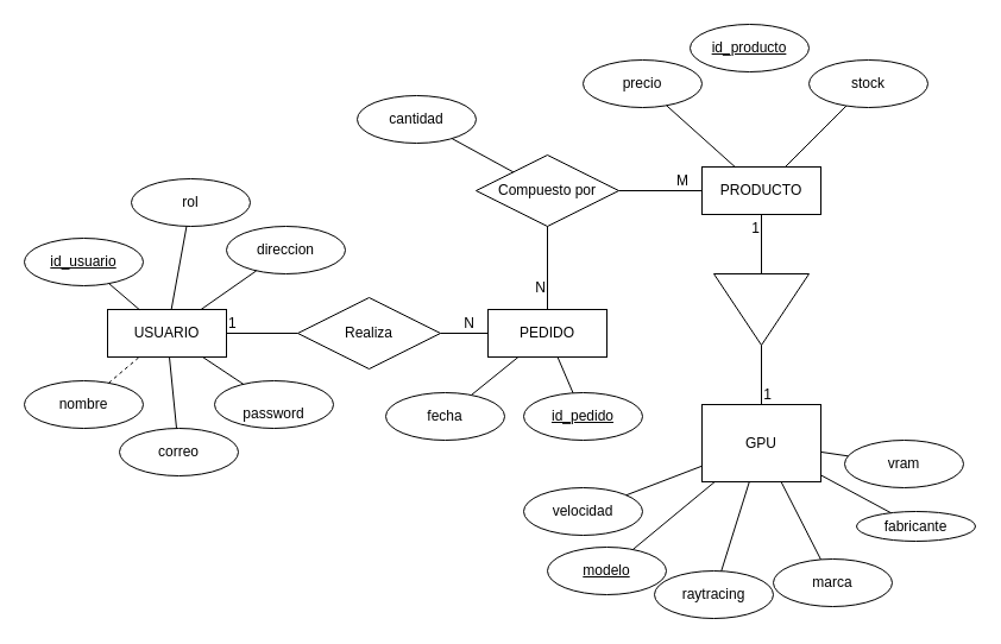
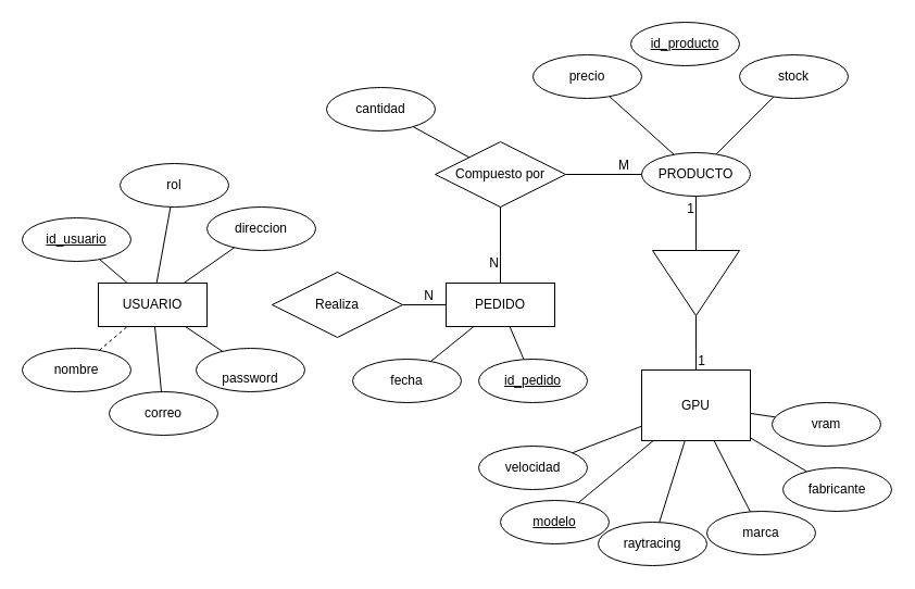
  <mxCell id="0" />
  <mxCell id="1" parent="0" />
  <mxCell id="2" value="USUARIO" style="whiteSpace=wrap;html=1;align=center;" parent="1" vertex="1"><mxGeometry x="90" y="260" width="100" height="40" as="geometry" /></mxCell>
  <mxCell id="3" value="nombre" style="ellipse;whiteSpace=wrap;html=1;align=center;" parent="1" vertex="1"><mxGeometry x="20" y="320" width="100" height="40" as="geometry" /></mxCell>
  <mxCell id="4" value="Compuesto por" style="shape=rhombus;perimeter=rhombusPerimeter;whiteSpace=wrap;html=1;align=center;" parent="1" vertex="1"><mxGeometry x="400" y="130" width="120" height="60" as="geometry" /></mxCell>
  <mxCell id="5" value="id_usuario" style="ellipse;whiteSpace=wrap;html=1;align=center;fontStyle=4;" parent="1" vertex="1"><mxGeometry x="20" y="200" width="100" height="40" as="geometry" /></mxCell>
  <mxCell id="6" value="id_producto" style="ellipse;whiteSpace=wrap;html=1;align=center;fontStyle=4;" parent="1" vertex="1"><mxGeometry x="580" y="20" width="100" height="40" as="geometry" /></mxCell>
  <mxCell id="7" value="PEDIDO" style="whiteSpace=wrap;html=1;align=center;" parent="1" vertex="1"><mxGeometry x="410" y="260" width="100" height="40" as="geometry" /></mxCell>
  <mxCell id="8" value="Realiza" style="shape=rhombus;perimeter=rhombusPerimeter;whiteSpace=wrap;html=1;align=center;" parent="1" vertex="1"><mxGeometry x="250" y="250" width="120" height="60" as="geometry" /></mxCell>
- <mxCell id="9" value="PRODUCTO" style="whiteSpace=wrap;html=1;align=center;" parent="1" vertex="1"><mxGeometry x="590" y="140" width="100" height="40" as="geometry" /></mxCell>
+ <mxCell id="9" value="PRODUCTO" style="ellipse;whiteSpace=wrap;html=1;align=center;" parent="1" vertex="1"><mxGeometry x="590" y="140" width="100" height="40" as="geometry" /></mxCell>
  <mxCell id="10" value="id_pedido" style="ellipse;whiteSpace=wrap;html=1;align=center;fontStyle=4;" parent="1" vertex="1"><mxGeometry x="440" y="330" width="100" height="40" as="geometry" /></mxCell>
  <mxCell id="11" value="&lt;div&gt;&lt;br&gt;&lt;/div&gt;&lt;div&gt;password&lt;br&gt;&lt;/div&gt;" style="ellipse;whiteSpace=wrap;html=1;align=center;" parent="1" vertex="1"><mxGeometry x="180" y="320" width="100" height="40" as="geometry" /></mxCell>
  <mxCell id="12" value="stock" style="ellipse;whiteSpace=wrap;html=1;align=center;" parent="1" vertex="1"><mxGeometry x="680" y="50" width="100" height="40" as="geometry" /></mxCell>
  <mxCell id="13" value="rol" style="ellipse;whiteSpace=wrap;html=1;align=center;" parent="1" vertex="1"><mxGeometry x="110" y="150" width="100" height="40" as="geometry" /></mxCell>
  <mxCell id="14" value="precio" style="ellipse;whiteSpace=wrap;html=1;align=center;" parent="1" vertex="1"><mxGeometry x="490" y="50" width="100" height="40" as="geometry" /></mxCell>
  <mxCell id="15" value="" style="endArrow=none;html=1;rounded=0;" parent="1" source="9" target="12" edge="1"><mxGeometry relative="1" as="geometry"><mxPoint x="870" y="251" as="sourcePoint" /><mxPoint x="914" y="234" as="targetPoint" /></mxGeometry></mxCell>
  <mxCell id="16" value="" style="endArrow=none;html=1;rounded=0;" parent="1" source="14" target="9" edge="1"><mxGeometry relative="1" as="geometry"><mxPoint x="890" y="271" as="sourcePoint" /><mxPoint x="934" y="254" as="targetPoint" /></mxGeometry></mxCell>
  <mxCell id="17" value="" style="endArrow=none;html=1;rounded=0;" parent="1" source="7" target="10" edge="1"><mxGeometry relative="1" as="geometry"><mxPoint x="900" y="281" as="sourcePoint" /><mxPoint x="944" y="264" as="targetPoint" /></mxGeometry></mxCell>
  <mxCell id="18" value="" style="endArrow=none;html=1;rounded=0;" parent="1" source="13" target="2" edge="1"><mxGeometry relative="1" as="geometry"><mxPoint x="930" y="311" as="sourcePoint" /><mxPoint x="974" y="294" as="targetPoint" /></mxGeometry></mxCell>
  <mxCell id="19" value="" style="endArrow=none;html=1;rounded=0;" parent="1" source="2" target="5" edge="1"><mxGeometry relative="1" as="geometry"><mxPoint x="940" y="321" as="sourcePoint" /><mxPoint x="984" y="304" as="targetPoint" /></mxGeometry></mxCell>
  <mxCell id="20" value="" style="endArrow=none;html=1;rounded=0;" parent="1" source="2" target="11" edge="1"><mxGeometry relative="1" as="geometry"><mxPoint x="206" y="317" as="sourcePoint" /><mxPoint x="250" y="300" as="targetPoint" /></mxGeometry></mxCell>
  <mxCell id="21" value="" style="endArrow=none;html=1;rounded=0;dashed=1;" parent="1" source="3" target="2" edge="1"><mxGeometry relative="1" as="geometry"><mxPoint x="76" y="420" as="sourcePoint" /><mxPoint x="120" y="403" as="targetPoint" /></mxGeometry></mxCell>
- <mxCell id="22" value="" style="endArrow=none;html=1;rounded=0;" parent="1" source="2" target="8" edge="1"><mxGeometry relative="1" as="geometry"><mxPoint x="260" y="340" as="sourcePoint" /><mxPoint x="420" y="340" as="targetPoint" /></mxGeometry></mxCell>
- <mxCell id="23" value="1" style="resizable=0;html=1;whiteSpace=wrap;align=left;verticalAlign=bottom;" parent="22" connectable="0" vertex="1"><mxGeometry x="-1" relative="1" as="geometry" /></mxCell>
- <mxCell id="24" value="" style="resizable=0;html=1;whiteSpace=wrap;align=right;verticalAlign=bottom;" parent="22" connectable="0" vertex="1"><mxGeometry x="1" relative="1" as="geometry" /></mxCell>
  <mxCell id="25" value="" style="endArrow=none;html=1;rounded=0;" parent="1" source="8" target="7" edge="1"><mxGeometry relative="1" as="geometry"><mxPoint x="364" y="300" as="sourcePoint" /><mxPoint x="424" y="300" as="targetPoint" /></mxGeometry></mxCell>
  <mxCell id="26" value="" style="resizable=0;html=1;whiteSpace=wrap;align=left;verticalAlign=bottom;" parent="25" connectable="0" vertex="1"><mxGeometry x="-1" relative="1" as="geometry" /></mxCell>
  <mxCell id="27" value="N" style="resizable=0;html=1;whiteSpace=wrap;align=right;verticalAlign=bottom;" parent="25" connectable="0" vertex="1"><mxGeometry x="1" relative="1" as="geometry"><mxPoint x="-10" as="offset" /></mxGeometry></mxCell>
  <mxCell id="28" value="" style="endArrow=none;html=1;rounded=0;" parent="1" source="4" target="7" edge="1"><mxGeometry relative="1" as="geometry"><mxPoint x="720" y="491" as="sourcePoint" /><mxPoint x="720" y="420" as="targetPoint" /></mxGeometry></mxCell>
  <mxCell id="29" value="" style="resizable=0;html=1;whiteSpace=wrap;align=left;verticalAlign=bottom;" parent="28" connectable="0" vertex="1"><mxGeometry x="-1" relative="1" as="geometry" /></mxCell>
  <mxCell id="30" value="N" style="resizable=0;html=1;whiteSpace=wrap;align=right;verticalAlign=bottom;" parent="28" connectable="0" vertex="1"><mxGeometry x="1" relative="1" as="geometry"><mxPoint y="-10" as="offset" /></mxGeometry></mxCell>
  <mxCell id="31" value="" style="triangle;whiteSpace=wrap;html=1;rotation=90;textDirection=vertical-rl;" parent="1" vertex="1"><mxGeometry x="610" y="220" width="60" height="80" as="geometry" /></mxCell>
  <mxCell id="32" value="" style="endArrow=none;html=1;rounded=0;" parent="1" source="33" target="7" edge="1"><mxGeometry relative="1" as="geometry"><mxPoint x="320" y="130" as="sourcePoint" /><mxPoint x="430" y="140" as="targetPoint" /></mxGeometry></mxCell>
  <mxCell id="33" value="fecha" style="ellipse;whiteSpace=wrap;html=1;align=center;" parent="1" vertex="1"><mxGeometry x="324" y="330" width="100" height="40" as="geometry" /></mxCell>
  <mxCell id="34" value="cantidad" style="ellipse;whiteSpace=wrap;html=1;align=center;" parent="1" vertex="1"><mxGeometry x="300" y="80" width="100" height="40" as="geometry" /></mxCell>
  <mxCell id="35" value="" style="endArrow=none;html=1;rounded=0;" parent="1" source="34" target="4" edge="1"><mxGeometry relative="1" as="geometry"><mxPoint x="355" y="168" as="sourcePoint" /><mxPoint x="426" y="182" as="targetPoint" /></mxGeometry></mxCell>
  <mxCell id="36" value="" style="endArrow=none;html=1;rounded=0;" parent="1" source="4" target="9" edge="1"><mxGeometry relative="1" as="geometry"><mxPoint x="470" y="230" as="sourcePoint" /><mxPoint x="470" y="270" as="targetPoint" /></mxGeometry></mxCell>
  <mxCell id="37" value="" style="resizable=0;html=1;whiteSpace=wrap;align=left;verticalAlign=bottom;" parent="36" connectable="0" vertex="1"><mxGeometry x="-1" relative="1" as="geometry" /></mxCell>
  <mxCell id="38" value="M" style="resizable=0;html=1;whiteSpace=wrap;align=right;verticalAlign=bottom;" parent="36" connectable="0" vertex="1"><mxGeometry x="1" relative="1" as="geometry"><mxPoint x="-10" as="offset" /></mxGeometry></mxCell>
  <mxCell id="39" value="correo" style="ellipse;whiteSpace=wrap;html=1;align=center;" parent="1" vertex="1"><mxGeometry x="100" y="360" width="100" height="40" as="geometry" /></mxCell>
  <mxCell id="40" value="" style="endArrow=none;html=1;rounded=0;" parent="1" source="2" target="39" edge="1"><mxGeometry relative="1" as="geometry"><mxPoint x="163" y="310" as="sourcePoint" /><mxPoint x="177" y="331" as="targetPoint" /></mxGeometry></mxCell>
  <mxCell id="41" value="modelo" style="ellipse;whiteSpace=wrap;html=1;align=center;fontStyle=4;" parent="1" vertex="1"><mxGeometry x="460" y="460" width="100" height="40" as="geometry" /></mxCell>
  <mxCell id="42" value="&lt;div&gt;GPU&lt;/div&gt;" style="whiteSpace=wrap;html=1;align=center;" parent="1" vertex="1"><mxGeometry x="590" y="340" width="100" height="65" as="geometry" /></mxCell>
- <mxCell id="43" value="fabricante" style="ellipse;whiteSpace=wrap;html=1;align=center;" parent="1" vertex="1"><mxGeometry x="720" y="430" width="100" height="25" as="geometry" /></mxCell>
+ <mxCell id="43" value="fabricante" style="ellipse;whiteSpace=wrap;html=1;align=center;" parent="1" vertex="1"><mxGeometry x="720" y="430" width="100" height="40" as="geometry" /></mxCell>
  <mxCell id="44" value="marca" style="ellipse;whiteSpace=wrap;html=1;align=center;" parent="1" vertex="1"><mxGeometry x="650" y="470" width="100" height="40" as="geometry" /></mxCell>
  <mxCell id="45" value="vram" style="ellipse;whiteSpace=wrap;html=1;align=center;" parent="1" vertex="1"><mxGeometry x="710" y="370" width="100" height="40" as="geometry" /></mxCell>
  <mxCell id="46" value="velocidad" style="ellipse;whiteSpace=wrap;html=1;align=center;" parent="1" vertex="1"><mxGeometry x="440" y="410" width="100" height="40" as="geometry" /></mxCell>
  <mxCell id="47" value="raytracing" style="ellipse;whiteSpace=wrap;html=1;align=center;" parent="1" vertex="1"><mxGeometry x="550" y="480" width="100" height="40" as="geometry" /></mxCell>
  <mxCell id="48" value="" style="endArrow=none;html=1;rounded=0;" parent="1" source="42" target="45" edge="1"><mxGeometry relative="1" as="geometry"><mxPoint x="760" y="420" as="sourcePoint" /><mxPoint x="920" y="420" as="targetPoint" /></mxGeometry></mxCell>
  <mxCell id="49" value="" style="endArrow=none;html=1;rounded=0;" parent="1" source="42" target="46" edge="1"><mxGeometry relative="1" as="geometry"><mxPoint x="690" y="411" as="sourcePoint" /><mxPoint x="734" y="394" as="targetPoint" /></mxGeometry></mxCell>
  <mxCell id="50" value="" style="endArrow=none;html=1;rounded=0;" parent="1" source="42" target="44" edge="1"><mxGeometry relative="1" as="geometry"><mxPoint x="700" y="421" as="sourcePoint" /><mxPoint x="744" y="404" as="targetPoint" /></mxGeometry></mxCell>
  <mxCell id="51" value="" style="endArrow=none;html=1;rounded=0;" parent="1" source="42" target="41" edge="1"><mxGeometry relative="1" as="geometry"><mxPoint x="710" y="431" as="sourcePoint" /><mxPoint x="754" y="414" as="targetPoint" /></mxGeometry></mxCell>
  <mxCell id="52" value="" style="endArrow=none;html=1;rounded=0;" parent="1" source="42" target="47" edge="1"><mxGeometry relative="1" as="geometry"><mxPoint x="720" y="441" as="sourcePoint" /><mxPoint x="764" y="424" as="targetPoint" /></mxGeometry></mxCell>
  <mxCell id="53" value="" style="endArrow=none;html=1;rounded=0;" parent="1" source="42" target="43" edge="1"><mxGeometry relative="1" as="geometry"><mxPoint x="730" y="451" as="sourcePoint" /><mxPoint x="774" y="434" as="targetPoint" /></mxGeometry></mxCell>
  <mxCell id="54" value="" style="endArrow=none;html=1;rounded=0;" parent="1" source="31" target="9" edge="1"><mxGeometry relative="1" as="geometry"><mxPoint x="670" y="200" as="sourcePoint" /><mxPoint x="830" y="200" as="targetPoint" /></mxGeometry></mxCell>
  <mxCell id="55" value="1" style="resizable=0;html=1;whiteSpace=wrap;align=right;verticalAlign=bottom;" parent="54" connectable="0" vertex="1"><mxGeometry x="1" relative="1" as="geometry"><mxPoint y="20" as="offset" /></mxGeometry></mxCell>
  <mxCell id="56" value="" style="endArrow=none;html=1;rounded=0;" parent="1" source="31" target="42" edge="1"><mxGeometry relative="1" as="geometry"><mxPoint x="630.333" y="286.055" as="sourcePoint" /><mxPoint x="649.67" y="390" as="targetPoint" /></mxGeometry></mxCell>
  <mxCell id="57" value="1" style="resizable=0;html=1;whiteSpace=wrap;align=right;verticalAlign=bottom;" parent="56" connectable="0" vertex="1"><mxGeometry x="1" relative="1" as="geometry"><mxPoint x="10" as="offset" /></mxGeometry></mxCell>
  <mxCell id="58" value="direccion" style="ellipse;whiteSpace=wrap;html=1;align=center;" vertex="1" parent="1"><mxGeometry x="190" y="190" width="100" height="40" as="geometry" /></mxCell>
  <mxCell id="59" value="" style="endArrow=none;html=1;rounded=0;" edge="1" parent="1" source="2" target="58"><mxGeometry relative="1" as="geometry"><mxPoint x="180" y="310" as="sourcePoint" /><mxPoint x="214" y="333" as="targetPoint" /></mxGeometry></mxCell>
